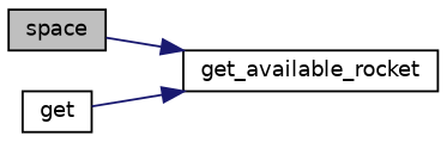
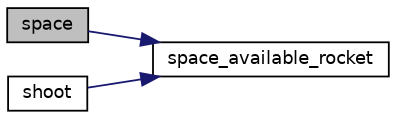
  digraph {
    rankdir=LR
    node [color=black fillcolor=white fontname=Helvetica fontsize=10 shape=record style=filled]
    edge [color=midnightblue fontname=Helvetica fontsize=10 labelfontname=Helvetica labelfontsize=10 style=solid]
    n1 [fillcolor=grey75 fontcolor=black height=0.2 label=space width=0.4]
-   n2 [height=0.2 label=get_available_rocket width=0.4]
-   n3 [height=0.2 label=get width=0.4]
+   n2 [height=0.2 label=space_available_rocket width=0.4]
+   n3 [height=0.2 label=shoot width=0.4]
    n1 -> n2
    n3 -> n2
  }
